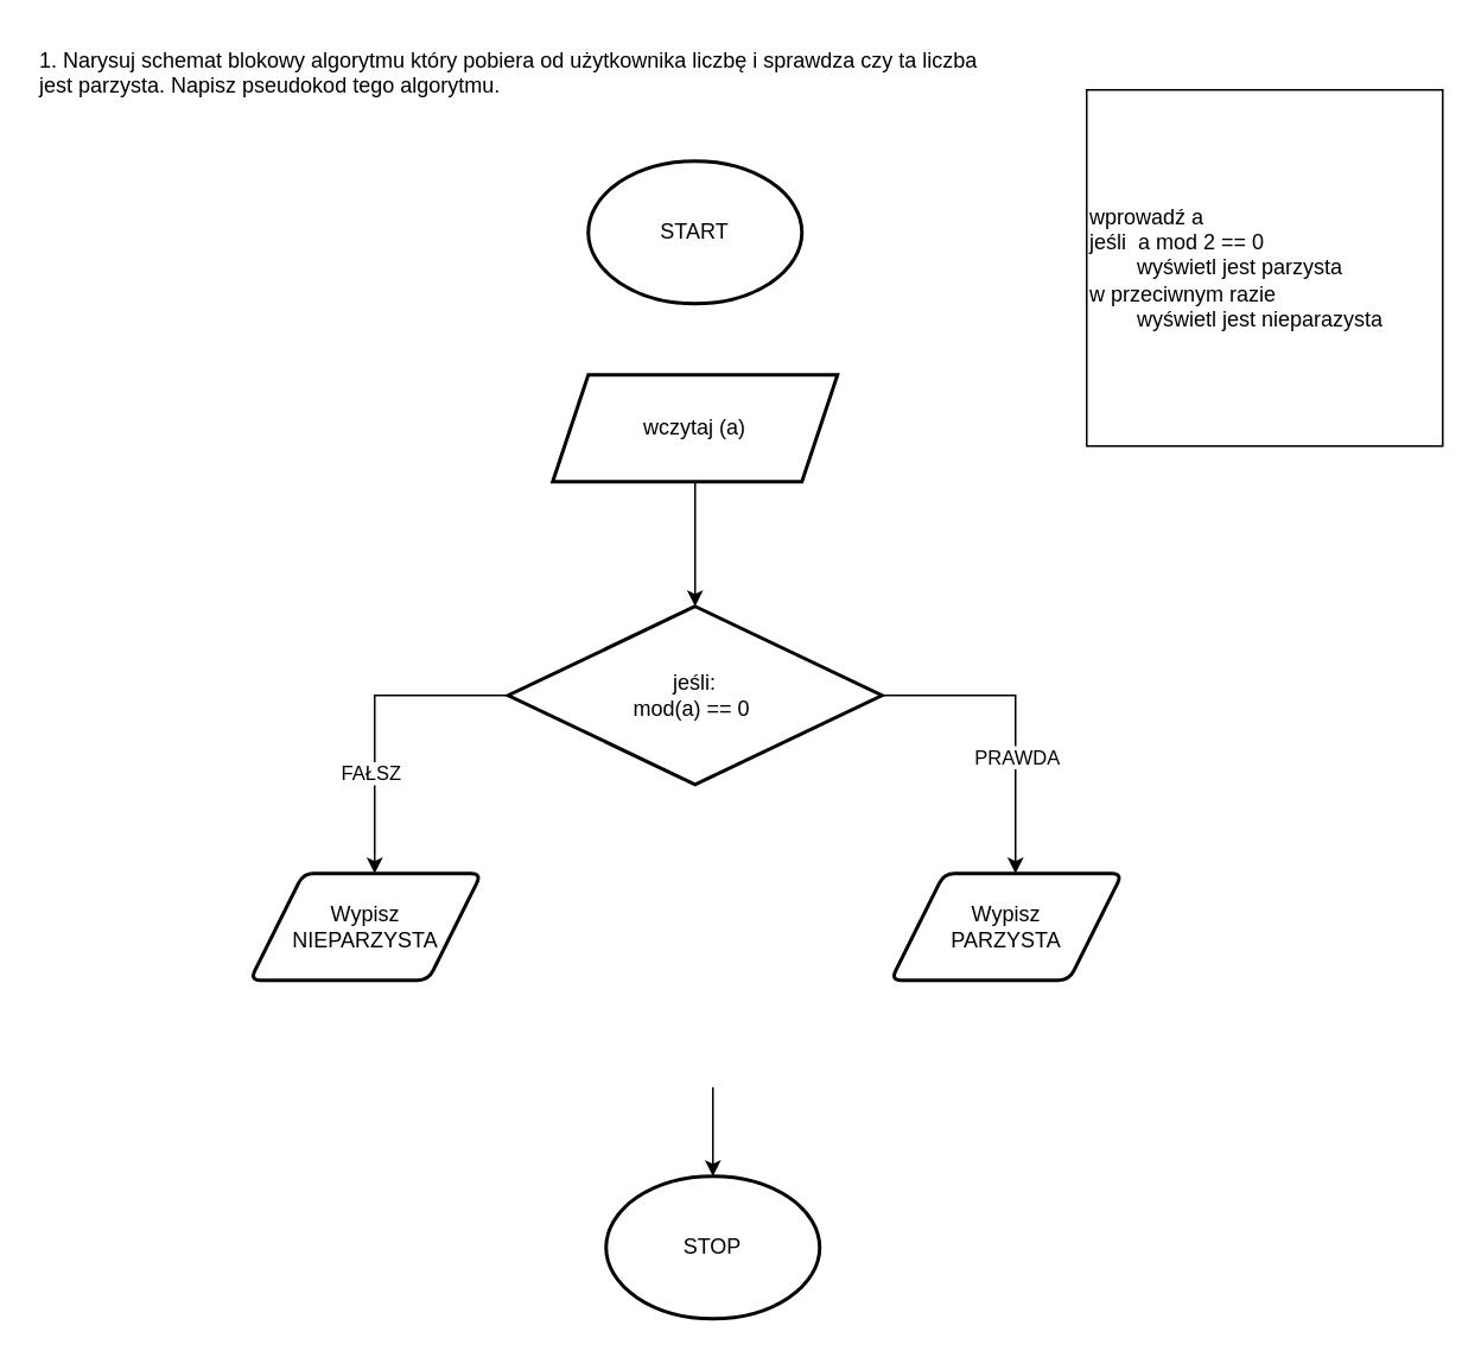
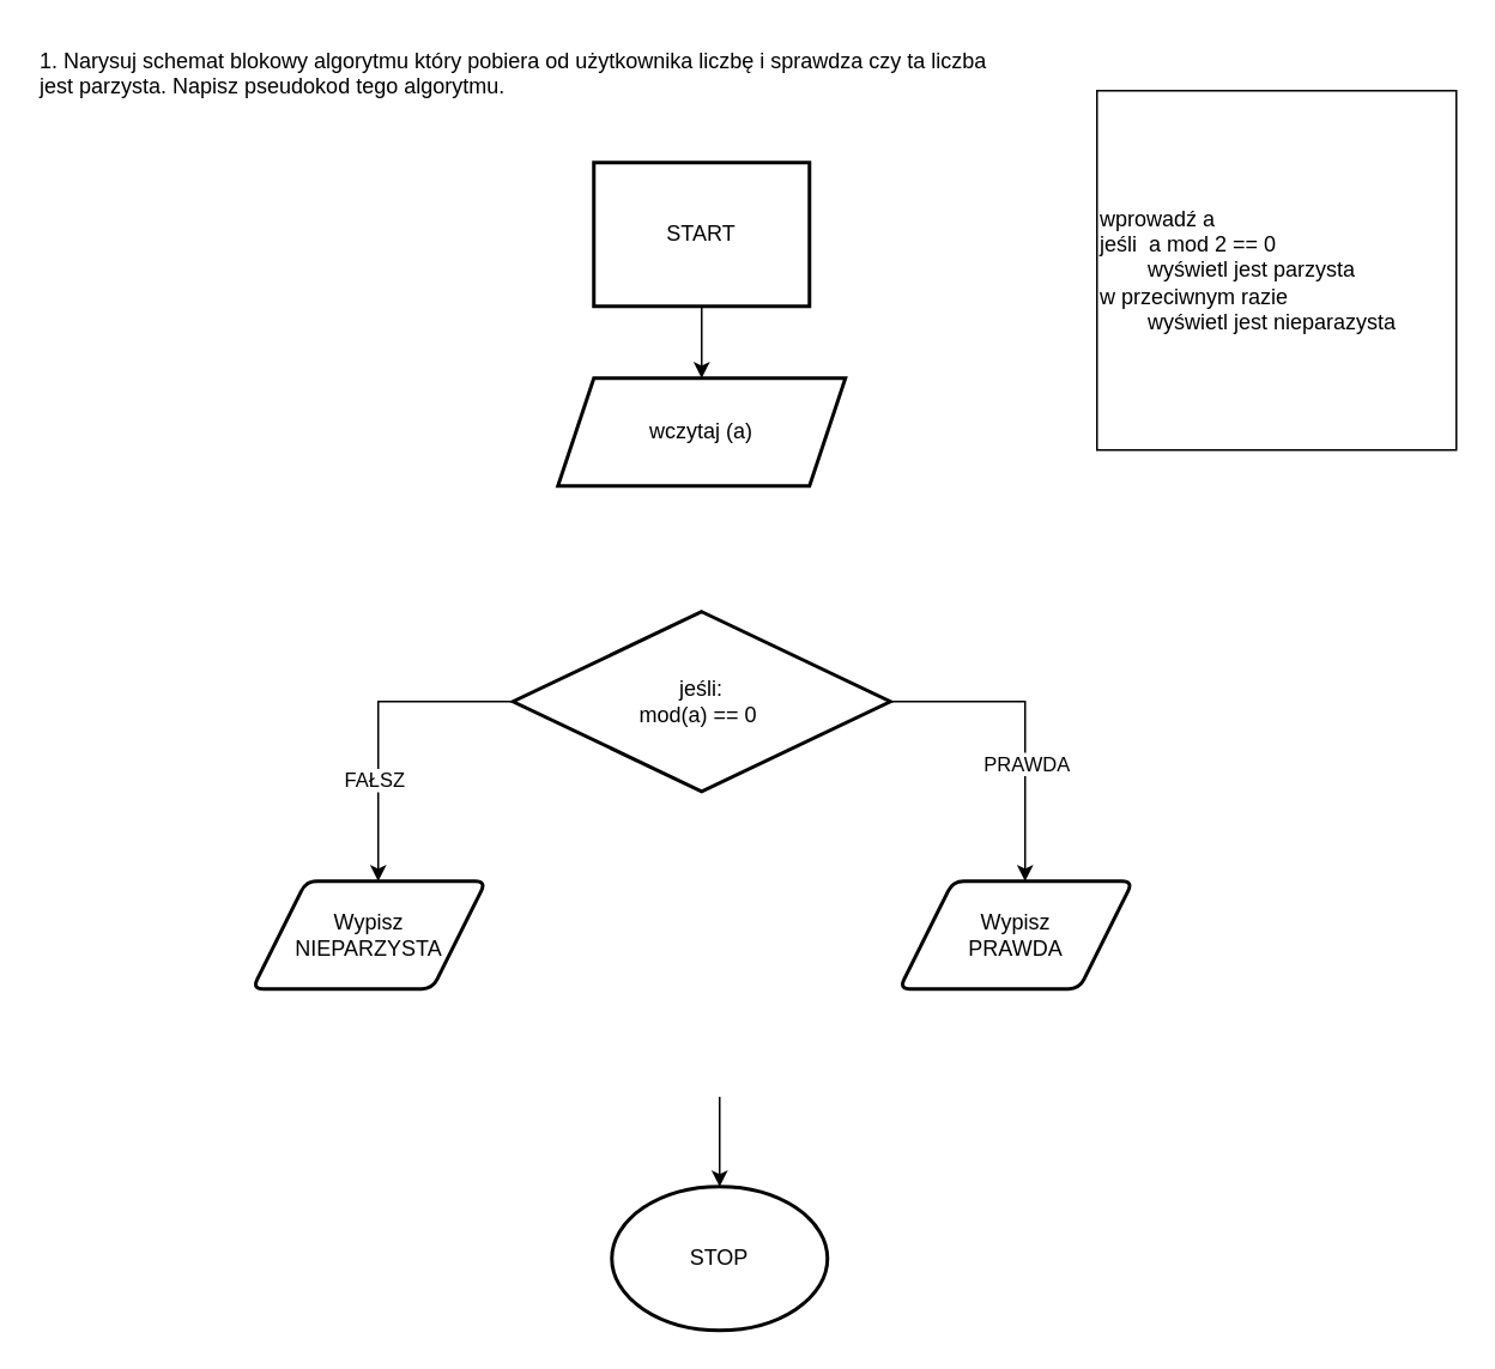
  <mxCell id="0" />
  <mxCell id="1" parent="0" />
  <mxCell id="2" value="1. Narysuj schemat blokowy algorytmu który pobiera od użytkownika liczbę i sprawdza czy ta liczba&#10;jest parzysta. Napisz pseudokod tego algorytmu." style="text;whiteSpace=wrap;html=1;" vertex="1" parent="1"><mxGeometry x="20" y="20" width="560" height="70" as="geometry" /></mxCell>
- <mxCell id="3" value="START" style="ellipse;whiteSpace=wrap;html=1;strokeWidth=2;" vertex="1" parent="1"><mxGeometry x="330" y="90" width="120" height="80" as="geometry" /></mxCell>
+ <mxCell id="3" value="START" style="whiteSpace=wrap;html=1;strokeWidth=2;rounded=0;" vertex="1" parent="1"><mxGeometry x="330" y="90" width="120" height="80" as="geometry" /></mxCell>
  <mxCell id="4" value="wczytaj (a)" style="shape=parallelogram;perimeter=parallelogramPerimeter;whiteSpace=wrap;html=1;fixedSize=1;strokeWidth=2;" vertex="1" parent="1"><mxGeometry x="310" y="210" width="160" height="60" as="geometry" /></mxCell>
+ <mxCell id="5" value="" style="endArrow=classic;html=1;rounded=0;exitX=0.5;exitY=1;exitDx=0;exitDy=0;entryX=0.5;entryY=0;entryDx=0;entryDy=0;" edge="1" parent="1" source="3" target="4"><mxGeometry width="50" height="50" relative="1" as="geometry"><mxPoint x="400" y="330" as="sourcePoint" /><mxPoint x="390" y="200" as="targetPoint" /></mxGeometry></mxCell>
  <mxCell id="6" value="jeśli:&lt;br&gt;mod(a) == 0&amp;nbsp;" style="strokeWidth=2;html=1;shape=mxgraph.flowchart.decision;whiteSpace=wrap;" vertex="1" parent="1"><mxGeometry x="285" y="340" width="210" height="100" as="geometry" /></mxCell>
- <mxCell id="7" value="" style="endArrow=classic;html=1;rounded=0;exitX=0.5;exitY=1;exitDx=0;exitDy=0;entryX=0.5;entryY=0;entryDx=0;entryDy=0;entryPerimeter=0;" edge="1" parent="1" source="4" target="6"><mxGeometry width="50" height="50" relative="1" as="geometry"><mxPoint x="400" y="330" as="sourcePoint" /><mxPoint x="450" y="280" as="targetPoint" /></mxGeometry></mxCell>
  <mxCell id="8" value="" style="endArrow=classic;html=1;rounded=0;exitX=1;exitY=0.5;exitDx=0;exitDy=0;exitPerimeter=0;" edge="1" parent="1" source="6"><mxGeometry width="50" height="50" relative="1" as="geometry"><mxPoint x="400" y="340" as="sourcePoint" /><mxPoint x="570" y="490" as="targetPoint" /><Array as="points"><mxPoint x="570" y="390" /></Array></mxGeometry></mxCell>
  <mxCell id="9" value="PRAWDA" style="edgeLabel;html=1;align=center;verticalAlign=middle;resizable=0;points=[];" connectable="0" vertex="1" parent="8"><mxGeometry x="0.246" relative="1" as="geometry"><mxPoint as="offset" /></mxGeometry></mxCell>
  <mxCell id="10" value="" style="endArrow=classic;html=1;rounded=0;" edge="1" parent="1" source="6"><mxGeometry width="50" height="50" relative="1" as="geometry"><mxPoint x="400" y="340" as="sourcePoint" /><mxPoint x="210" y="490" as="targetPoint" /><Array as="points"><mxPoint x="280" y="390" /><mxPoint x="210" y="390" /></Array></mxGeometry></mxCell>
  <mxCell id="11" value="FAŁSZ" style="edgeLabel;html=1;align=center;verticalAlign=middle;resizable=0;points=[];" connectable="0" vertex="1" parent="10"><mxGeometry x="0.349" y="-3" relative="1" as="geometry"><mxPoint as="offset" /></mxGeometry></mxCell>
  <mxCell id="12" value="Wypisz &lt;br&gt;NIEPARZYSTA" style="shape=parallelogram;html=1;strokeWidth=2;perimeter=parallelogramPerimeter;whiteSpace=wrap;rounded=1;arcSize=12;size=0.23;" vertex="1" parent="1"><mxGeometry x="140" y="490" width="130" height="60" as="geometry" /></mxCell>
- <mxCell id="13" value="Wypisz &lt;br&gt;PARZYSTA" style="shape=parallelogram;html=1;strokeWidth=2;perimeter=parallelogramPerimeter;whiteSpace=wrap;rounded=1;arcSize=12;size=0.23;" vertex="1" parent="1"><mxGeometry x="500" y="490" width="130" height="60" as="geometry" /></mxCell>
+ <mxCell id="13" value="Wypisz &lt;br&gt;PRAWDA" style="shape=parallelogram;html=1;strokeWidth=2;perimeter=parallelogramPerimeter;whiteSpace=wrap;rounded=1;arcSize=12;size=0.23;" vertex="1" parent="1"><mxGeometry x="500" y="490" width="130" height="60" as="geometry" /></mxCell>
  <mxCell id="14" value="" style="endArrow=classic;html=1;rounded=0;" edge="1" parent="1"><mxGeometry width="50" height="50" relative="1" as="geometry"><mxPoint x="400" y="610" as="sourcePoint" /><mxPoint x="400" y="660" as="targetPoint" /></mxGeometry></mxCell>
  <mxCell id="15" value="STOP" style="ellipse;whiteSpace=wrap;html=1;strokeWidth=2;" vertex="1" parent="1"><mxGeometry x="340" y="660" width="120" height="80" as="geometry" /></mxCell>
  <mxCell id="16" value="wprowadź a&lt;br&gt;&lt;div style=&quot;&quot;&gt;&lt;span style=&quot;background-color: initial;&quot;&gt;jeśli&amp;nbsp; a mod 2 == 0&lt;/span&gt;&lt;/div&gt;&lt;div style=&quot;&quot;&gt;&lt;span style=&quot;background-color: initial;&quot;&gt;&lt;span style=&quot;white-space: pre;&quot;&gt;&#09;&lt;/span&gt;wyświetl jest parzysta&lt;br&gt;&lt;/span&gt;&lt;/div&gt;&lt;div style=&quot;&quot;&gt;&lt;span style=&quot;background-color: initial;&quot;&gt;w przeciwnym razie&amp;nbsp;&lt;/span&gt;&lt;/div&gt;&lt;div style=&quot;&quot;&gt;&lt;span style=&quot;background-color: initial;&quot;&gt;&lt;span style=&quot;white-space: pre;&quot;&gt;&#09;&lt;/span&gt;wyświetl jest nieparazysta&lt;br&gt;&lt;/span&gt;&lt;/div&gt;" style="whiteSpace=wrap;html=1;aspect=fixed;align=left;" vertex="1" parent="1"><mxGeometry x="610" y="50" width="200" height="200" as="geometry" /></mxCell>
